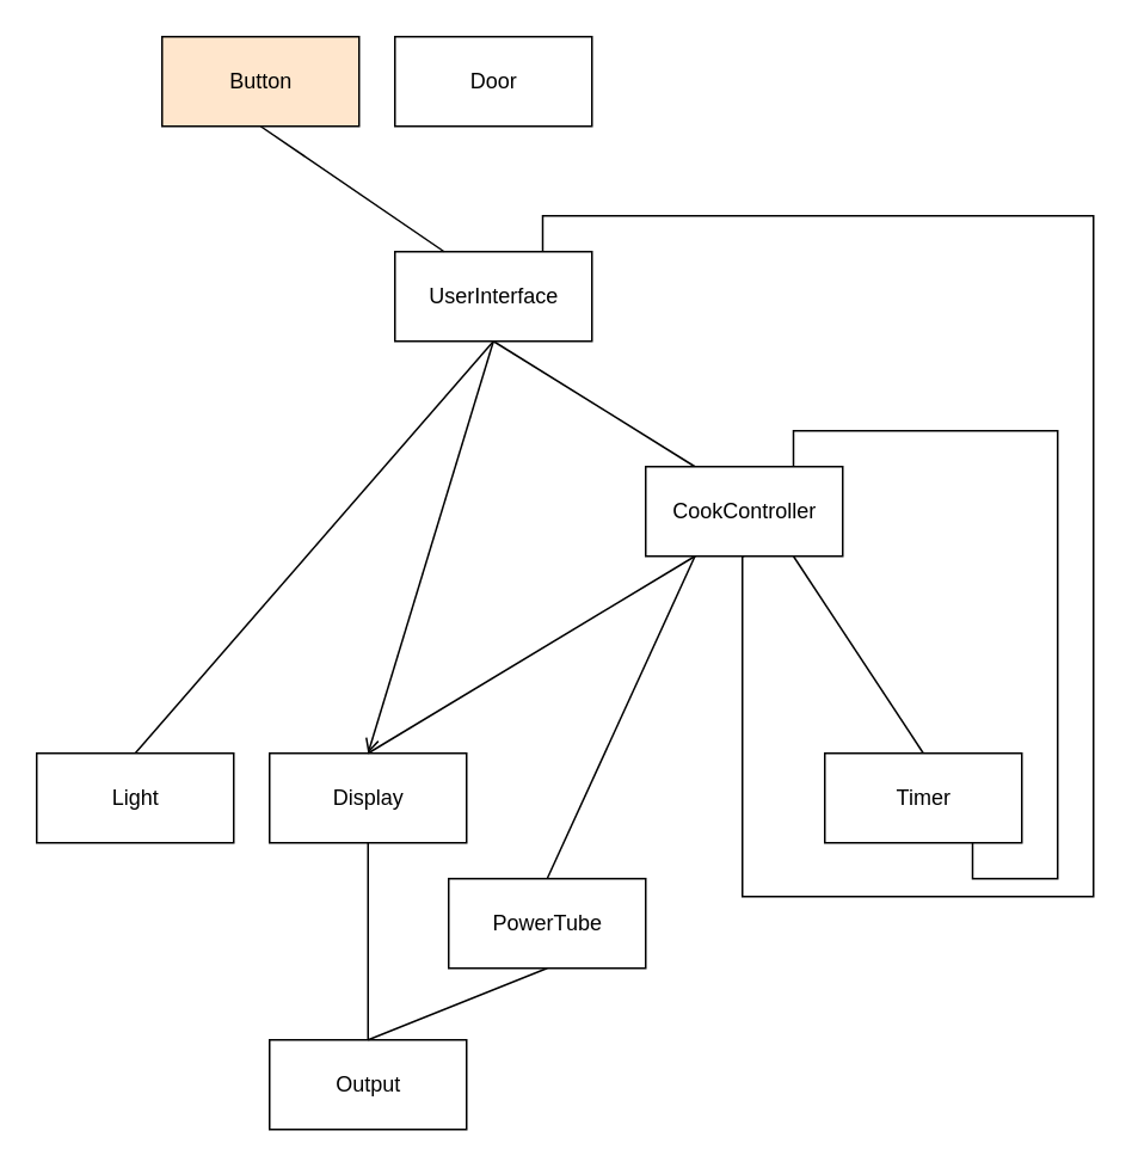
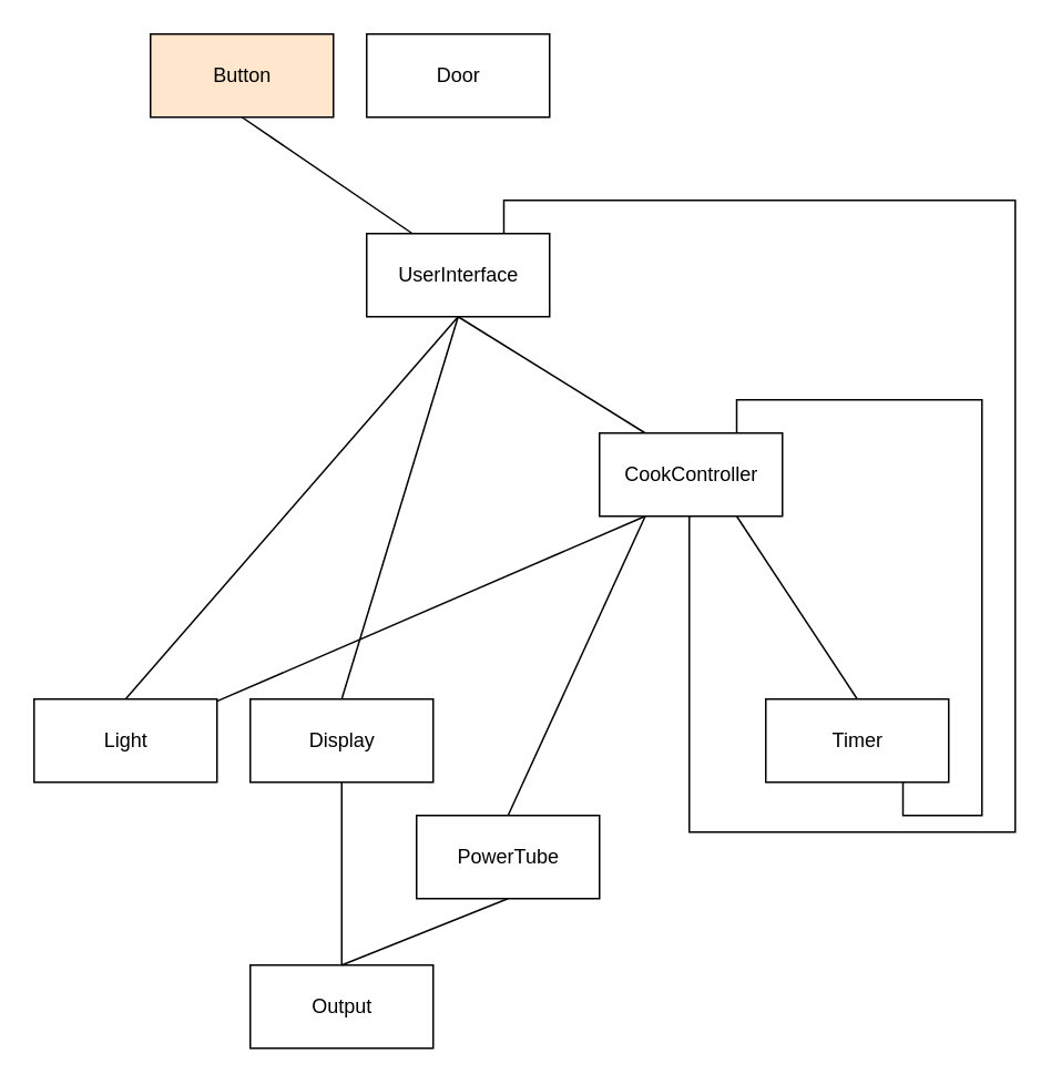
  <mxCell id="0" />
  <mxCell id="1" parent="0" />
- <mxCell id="2" style="edgeStyle=none;rounded=0;orthogonalLoop=1;jettySize=auto;html=1;exitX=0.5;exitY=1;exitDx=0;exitDy=0;entryX=0.5;entryY=0;entryDx=0;entryDy=0;endArrow=open;endFill=0;" parent="1" source="5" target="10" edge="1"><mxGeometry relative="1" as="geometry" /></mxCell>
+ <mxCell id="2" style="edgeStyle=none;rounded=0;orthogonalLoop=1;jettySize=auto;html=1;exitX=0.5;exitY=1;exitDx=0;exitDy=0;entryX=0.5;entryY=0;entryDx=0;entryDy=0;endArrow=none;endFill=0;" parent="1" source="5" target="10" edge="1"><mxGeometry relative="1" as="geometry" /></mxCell>
  <mxCell id="3" style="edgeStyle=none;rounded=0;orthogonalLoop=1;jettySize=auto;html=1;exitX=0.5;exitY=1;exitDx=0;exitDy=0;entryX=0.5;entryY=0;entryDx=0;entryDy=0;endArrow=none;endFill=0;" parent="1" source="5" target="12" edge="1"><mxGeometry relative="1" as="geometry" /></mxCell>
  <mxCell id="4" style="edgeStyle=none;rounded=0;orthogonalLoop=1;jettySize=auto;html=1;exitX=0.5;exitY=1;exitDx=0;exitDy=0;entryX=0.25;entryY=0;entryDx=0;entryDy=0;endArrow=none;endFill=0;" parent="1" source="5" target="17" edge="1"><mxGeometry relative="1" as="geometry" /></mxCell>
  <mxCell id="5" value="UserInterface" style="html=1;" parent="1" vertex="1"><mxGeometry x="220" y="140" width="110" height="50" as="geometry" /></mxCell>
  <mxCell id="6" style="rounded=0;orthogonalLoop=1;jettySize=auto;html=1;exitX=0.5;exitY=1;exitDx=0;exitDy=0;entryX=0.25;entryY=0;entryDx=0;entryDy=0;endArrow=none;endFill=0;" parent="1" source="7" target="5" edge="1"><mxGeometry relative="1" as="geometry" /></mxCell>
  <mxCell id="7" value="Button" style="html=1;fillColor=#ffe6cc;" parent="1" vertex="1"><mxGeometry x="90" y="20" width="110" height="50" as="geometry" /></mxCell>
  <mxCell id="8" value="Door" style="html=1;" parent="1" vertex="1"><mxGeometry x="220" y="20" width="110" height="50" as="geometry" /></mxCell>
  <mxCell id="9" style="edgeStyle=none;rounded=0;orthogonalLoop=1;jettySize=auto;html=1;exitX=0.5;exitY=1;exitDx=0;exitDy=0;endArrow=none;endFill=0;entryX=0.5;entryY=0;entryDx=0;entryDy=0;" parent="1" source="10" target="11" edge="1"><mxGeometry relative="1" as="geometry"><mxPoint x="170" y="590" as="targetPoint" /></mxGeometry></mxCell>
  <mxCell id="10" value="Display" style="html=1;" parent="1" vertex="1"><mxGeometry x="150" y="420" width="110" height="50" as="geometry" /></mxCell>
  <mxCell id="11" value="Output" style="html=1;" parent="1" vertex="1"><mxGeometry x="150" y="580" width="110" height="50" as="geometry" /></mxCell>
  <mxCell id="12" value="Light" style="html=1;" parent="1" vertex="1"><mxGeometry x="20" y="420" width="110" height="50" as="geometry" /></mxCell>
- <mxCell id="13" style="rounded=0;orthogonalLoop=1;jettySize=auto;elbow=vertical;html=1;exitX=0.25;exitY=1;exitDx=0;exitDy=0;endArrow=none;endFill=0;entryX=0.5;entryY=0;entryDx=0;entryDy=0;" parent="1" source="17" target="10" edge="1"><mxGeometry relative="1" as="geometry"><mxPoint x="270" y="360" as="targetPoint" /></mxGeometry></mxCell>
+ <mxCell id="13" style="rounded=0;orthogonalLoop=1;jettySize=auto;elbow=vertical;html=1;exitX=0.25;exitY=1;exitDx=0;exitDy=0;endArrow=none;endFill=0;" parent="1" source="17" target="12" edge="1"><mxGeometry relative="1" as="geometry"><mxPoint x="270" y="360" as="targetPoint" /></mxGeometry></mxCell>
  <mxCell id="14" style="edgeStyle=none;rounded=0;orthogonalLoop=1;jettySize=auto;html=1;exitX=0.25;exitY=1;exitDx=0;exitDy=0;entryX=0.5;entryY=0;entryDx=0;entryDy=0;endArrow=none;endFill=0;" parent="1" source="17" target="21" edge="1"><mxGeometry relative="1" as="geometry" /></mxCell>
  <mxCell id="15" style="rounded=0;orthogonalLoop=1;jettySize=auto;html=1;exitX=0.75;exitY=1;exitDx=0;exitDy=0;entryX=0.5;entryY=0;entryDx=0;entryDy=0;endArrow=none;endFill=0;" parent="1" source="17" target="19" edge="1"><mxGeometry relative="1" as="geometry" /></mxCell>
  <mxCell id="16" style="edgeStyle=orthogonalEdgeStyle;rounded=0;orthogonalLoop=1;jettySize=auto;html=1;exitX=0.5;exitY=1;exitDx=0;exitDy=0;entryX=0.75;entryY=0;entryDx=0;entryDy=0;endArrow=none;endFill=0;" parent="1" source="17" target="5" edge="1"><mxGeometry relative="1" as="geometry"><Array as="points"><mxPoint x="414" y="500" /><mxPoint x="610" y="500" /><mxPoint x="610" y="120" /><mxPoint x="303" y="120" /></Array></mxGeometry></mxCell>
  <mxCell id="17" value="CookController" style="html=1;" parent="1" vertex="1"><mxGeometry x="360" y="260" width="110" height="50" as="geometry" /></mxCell>
  <mxCell id="18" style="edgeStyle=orthogonalEdgeStyle;rounded=0;orthogonalLoop=1;jettySize=auto;html=1;exitX=0.75;exitY=1;exitDx=0;exitDy=0;entryX=0.75;entryY=0;entryDx=0;entryDy=0;endArrow=none;endFill=0;" parent="1" source="19" target="17" edge="1"><mxGeometry relative="1" as="geometry"><Array as="points"><mxPoint x="543" y="490" /><mxPoint x="590" y="490" /><mxPoint x="590" y="240" /><mxPoint x="443" y="240" /></Array></mxGeometry></mxCell>
  <mxCell id="19" value="Timer" style="html=1;" parent="1" vertex="1"><mxGeometry x="460" y="420" width="110" height="50" as="geometry" /></mxCell>
  <mxCell id="20" style="rounded=0;orthogonalLoop=1;jettySize=auto;html=1;exitX=0.5;exitY=1;exitDx=0;exitDy=0;entryX=0.5;entryY=0;entryDx=0;entryDy=0;endArrow=none;endFill=0;" parent="1" source="21" target="11" edge="1"><mxGeometry relative="1" as="geometry" /></mxCell>
  <mxCell id="21" value="PowerTube" style="html=1;" parent="1" vertex="1"><mxGeometry x="250" y="490" width="110" height="50" as="geometry" /></mxCell>
